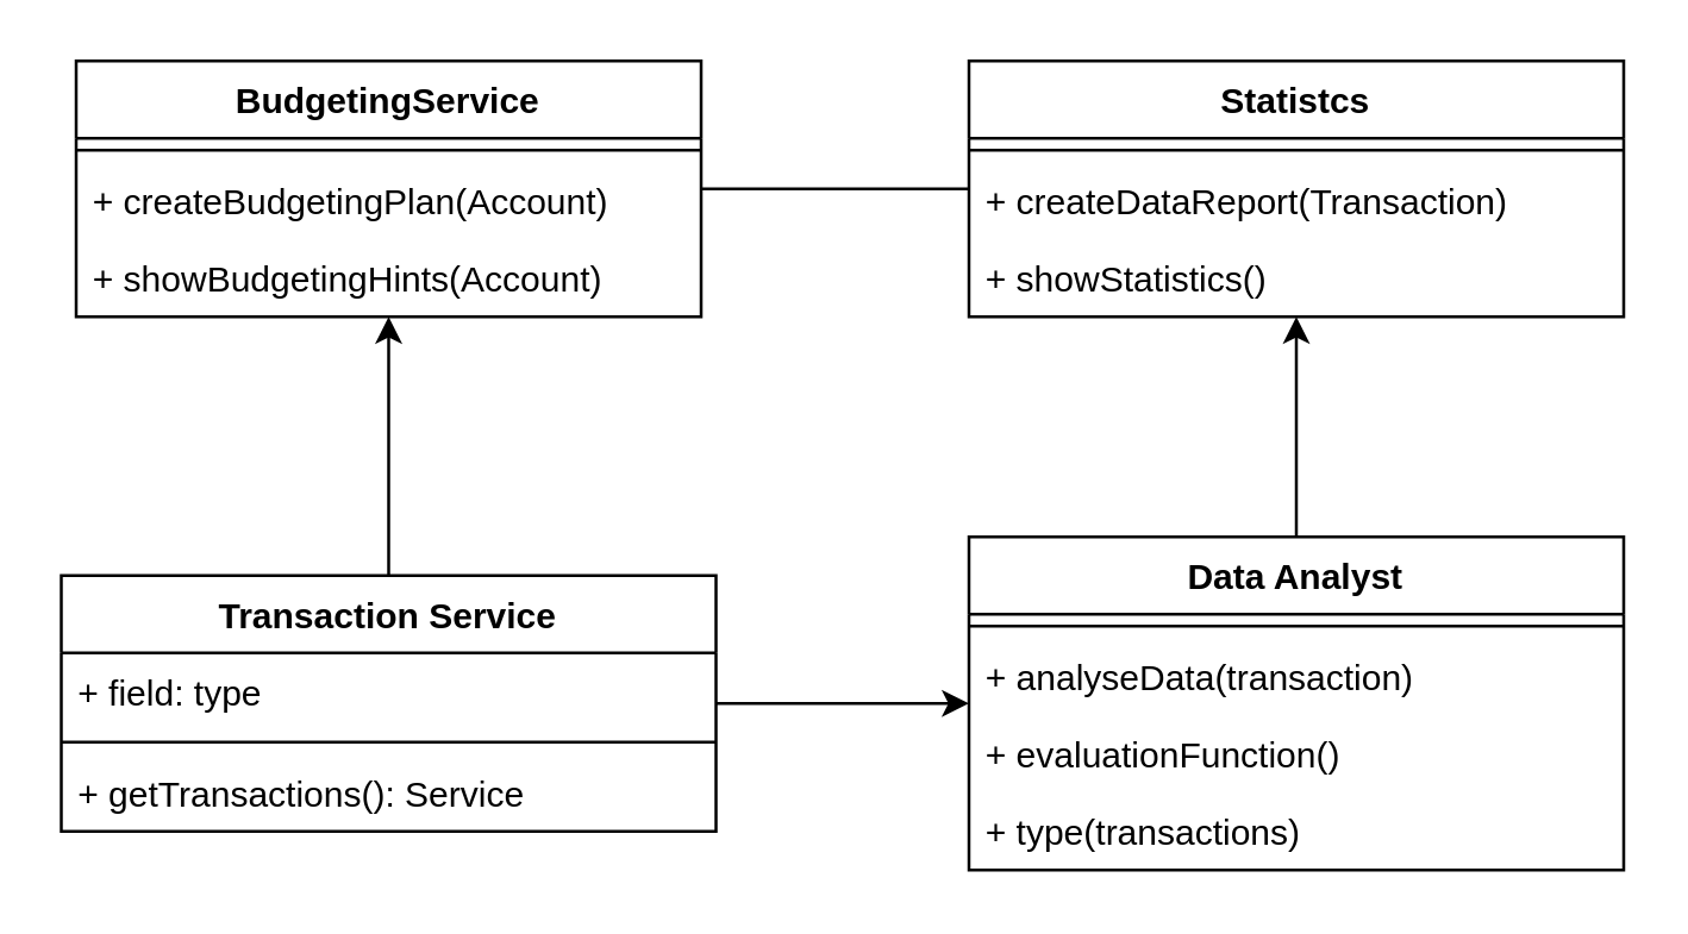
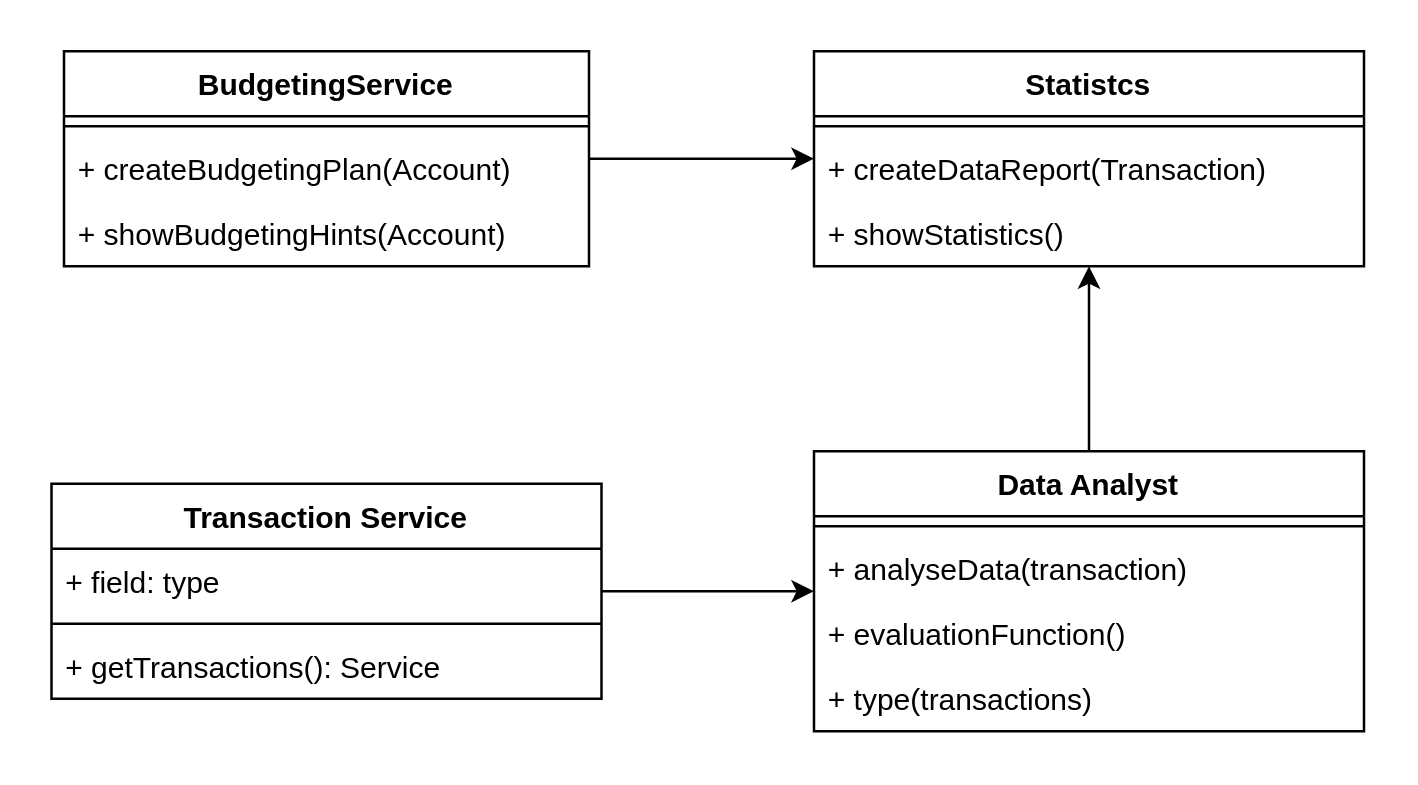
  <mxCell id="0" />
  <mxCell id="1" parent="0" />
- <mxCell id="2" style="edgeStyle=orthogonalEdgeStyle;rounded=0;orthogonalLoop=1;jettySize=auto;html=1;" edge="1" parent="1" source="4" target="19"><mxGeometry relative="1" as="geometry" /></mxCell>
  <mxCell id="3" style="edgeStyle=orthogonalEdgeStyle;rounded=0;orthogonalLoop=1;jettySize=auto;html=1;" edge="1" parent="1" source="4" target="9"><mxGeometry relative="1" as="geometry" /></mxCell>
  <mxCell id="4" value="Transaction Service" style="swimlane;fontStyle=1;align=center;verticalAlign=top;childLayout=stackLayout;horizontal=1;startSize=26;horizontalStack=0;resizeParent=1;resizeParentMax=0;resizeLast=0;collapsible=1;marginBottom=0;whiteSpace=wrap;html=1;" vertex="1" parent="1"><mxGeometry x="20" y="193" width="220" height="86" as="geometry" /></mxCell>
  <mxCell id="5" value="+ field: type" style="text;strokeColor=none;fillColor=none;align=left;verticalAlign=top;spacingLeft=4;spacingRight=4;overflow=hidden;rotatable=0;points=[[0,0.5],[1,0.5]];portConstraint=eastwest;whiteSpace=wrap;html=1;" vertex="1" parent="4"><mxGeometry y="26" width="220" height="26" as="geometry" /></mxCell>
  <mxCell id="6" value="" style="line;strokeWidth=1;fillColor=none;align=left;verticalAlign=middle;spacingTop=-1;spacingLeft=3;spacingRight=3;rotatable=0;labelPosition=right;points=[];portConstraint=eastwest;strokeColor=inherit;" vertex="1" parent="4"><mxGeometry y="52" width="220" height="8" as="geometry" /></mxCell>
  <mxCell id="7" value="+ getTransactions(): Service" style="text;strokeColor=none;fillColor=none;align=left;verticalAlign=top;spacingLeft=4;spacingRight=4;overflow=hidden;rotatable=0;points=[[0,0.5],[1,0.5]];portConstraint=eastwest;whiteSpace=wrap;html=1;" vertex="1" parent="4"><mxGeometry y="60" width="220" height="26" as="geometry" /></mxCell>
  <mxCell id="8" style="edgeStyle=orthogonalEdgeStyle;rounded=0;orthogonalLoop=1;jettySize=auto;html=1;" edge="1" parent="1" source="9" target="14"><mxGeometry relative="1" as="geometry" /></mxCell>
  <mxCell id="9" value="Data Analyst" style="swimlane;fontStyle=1;align=center;verticalAlign=top;childLayout=stackLayout;horizontal=1;startSize=26;horizontalStack=0;resizeParent=1;resizeParentMax=0;resizeLast=0;collapsible=1;marginBottom=0;whiteSpace=wrap;html=1;" vertex="1" parent="1"><mxGeometry x="325" y="180" width="220" height="112" as="geometry" /></mxCell>
  <mxCell id="10" value="" style="line;strokeWidth=1;fillColor=none;align=left;verticalAlign=middle;spacingTop=-1;spacingLeft=3;spacingRight=3;rotatable=0;labelPosition=right;points=[];portConstraint=eastwest;strokeColor=inherit;" vertex="1" parent="9"><mxGeometry y="26" width="220" height="8" as="geometry" /></mxCell>
  <mxCell id="11" value="+ analyseData(transaction)" style="text;strokeColor=none;fillColor=none;align=left;verticalAlign=top;spacingLeft=4;spacingRight=4;overflow=hidden;rotatable=0;points=[[0,0.5],[1,0.5]];portConstraint=eastwest;whiteSpace=wrap;html=1;" vertex="1" parent="9"><mxGeometry y="34" width="220" height="26" as="geometry" /></mxCell>
  <mxCell id="12" value="+ evaluationFunction()" style="text;strokeColor=none;fillColor=none;align=left;verticalAlign=top;spacingLeft=4;spacingRight=4;overflow=hidden;rotatable=0;points=[[0,0.5],[1,0.5]];portConstraint=eastwest;whiteSpace=wrap;html=1;" vertex="1" parent="9"><mxGeometry y="60" width="220" height="26" as="geometry" /></mxCell>
  <mxCell id="13" value="+ type(transactions)" style="text;strokeColor=none;fillColor=none;align=left;verticalAlign=top;spacingLeft=4;spacingRight=4;overflow=hidden;rotatable=0;points=[[0,0.5],[1,0.5]];portConstraint=eastwest;whiteSpace=wrap;html=1;" vertex="1" parent="9"><mxGeometry y="86" width="220" height="26" as="geometry" /></mxCell>
  <mxCell id="14" value="Statistcs" style="swimlane;fontStyle=1;align=center;verticalAlign=top;childLayout=stackLayout;horizontal=1;startSize=26;horizontalStack=0;resizeParent=1;resizeParentMax=0;resizeLast=0;collapsible=1;marginBottom=0;whiteSpace=wrap;html=1;" vertex="1" parent="1"><mxGeometry x="325" y="20" width="220" height="86" as="geometry" /></mxCell>
  <mxCell id="15" value="" style="line;strokeWidth=1;fillColor=none;align=left;verticalAlign=middle;spacingTop=-1;spacingLeft=3;spacingRight=3;rotatable=0;labelPosition=right;points=[];portConstraint=eastwest;strokeColor=inherit;" vertex="1" parent="14"><mxGeometry y="26" width="220" height="8" as="geometry" /></mxCell>
  <mxCell id="16" value="+ createDataReport(Transaction)" style="text;strokeColor=none;fillColor=none;align=left;verticalAlign=top;spacingLeft=4;spacingRight=4;overflow=hidden;rotatable=0;points=[[0,0.5],[1,0.5]];portConstraint=eastwest;whiteSpace=wrap;html=1;" vertex="1" parent="14"><mxGeometry y="34" width="220" height="26" as="geometry" /></mxCell>
  <mxCell id="17" value="+ showStatistics()" style="text;strokeColor=none;fillColor=none;align=left;verticalAlign=top;spacingLeft=4;spacingRight=4;overflow=hidden;rotatable=0;points=[[0,0.5],[1,0.5]];portConstraint=eastwest;whiteSpace=wrap;html=1;" vertex="1" parent="14"><mxGeometry y="60" width="220" height="26" as="geometry" /></mxCell>
- <mxCell id="18" style="edgeStyle=orthogonalEdgeStyle;rounded=0;orthogonalLoop=1;jettySize=auto;html=1;endArrow=none;" edge="1" parent="1" source="19" target="14"><mxGeometry relative="1" as="geometry" /></mxCell>
+ <mxCell id="18" style="edgeStyle=orthogonalEdgeStyle;rounded=0;orthogonalLoop=1;jettySize=auto;html=1;" edge="1" parent="1" source="19" target="14"><mxGeometry relative="1" as="geometry" /></mxCell>
  <mxCell id="19" value="BudgetingService" style="swimlane;fontStyle=1;align=center;verticalAlign=top;childLayout=stackLayout;horizontal=1;startSize=26;horizontalStack=0;resizeParent=1;resizeParentMax=0;resizeLast=0;collapsible=1;marginBottom=0;whiteSpace=wrap;html=1;" vertex="1" parent="1"><mxGeometry x="25" y="20" width="210" height="86" as="geometry" /></mxCell>
  <mxCell id="20" value="" style="line;strokeWidth=1;fillColor=none;align=left;verticalAlign=middle;spacingTop=-1;spacingLeft=3;spacingRight=3;rotatable=0;labelPosition=right;points=[];portConstraint=eastwest;strokeColor=inherit;" vertex="1" parent="19"><mxGeometry y="26" width="210" height="8" as="geometry" /></mxCell>
  <mxCell id="21" value="+ createBudgetingPlan(Account)" style="text;strokeColor=none;fillColor=none;align=left;verticalAlign=top;spacingLeft=4;spacingRight=4;overflow=hidden;rotatable=0;points=[[0,0.5],[1,0.5]];portConstraint=eastwest;whiteSpace=wrap;html=1;" vertex="1" parent="19"><mxGeometry y="34" width="210" height="26" as="geometry" /></mxCell>
  <mxCell id="22" value="+ showBudgetingHints(Account)" style="text;strokeColor=none;fillColor=none;align=left;verticalAlign=top;spacingLeft=4;spacingRight=4;overflow=hidden;rotatable=0;points=[[0,0.5],[1,0.5]];portConstraint=eastwest;whiteSpace=wrap;html=1;" vertex="1" parent="19"><mxGeometry y="60" width="210" height="26" as="geometry" /></mxCell>
